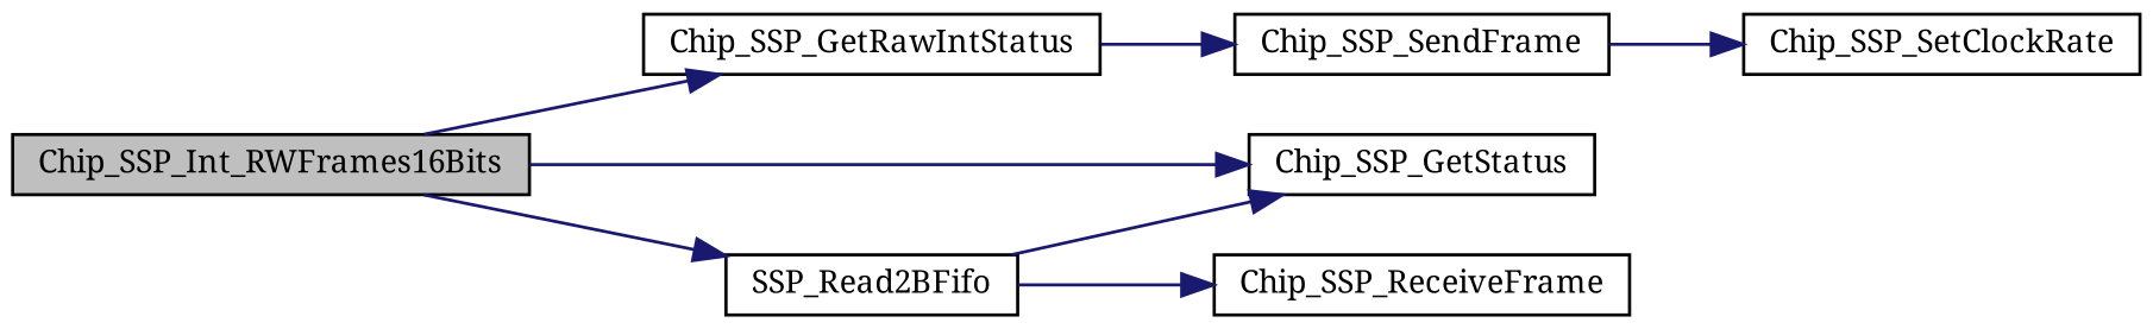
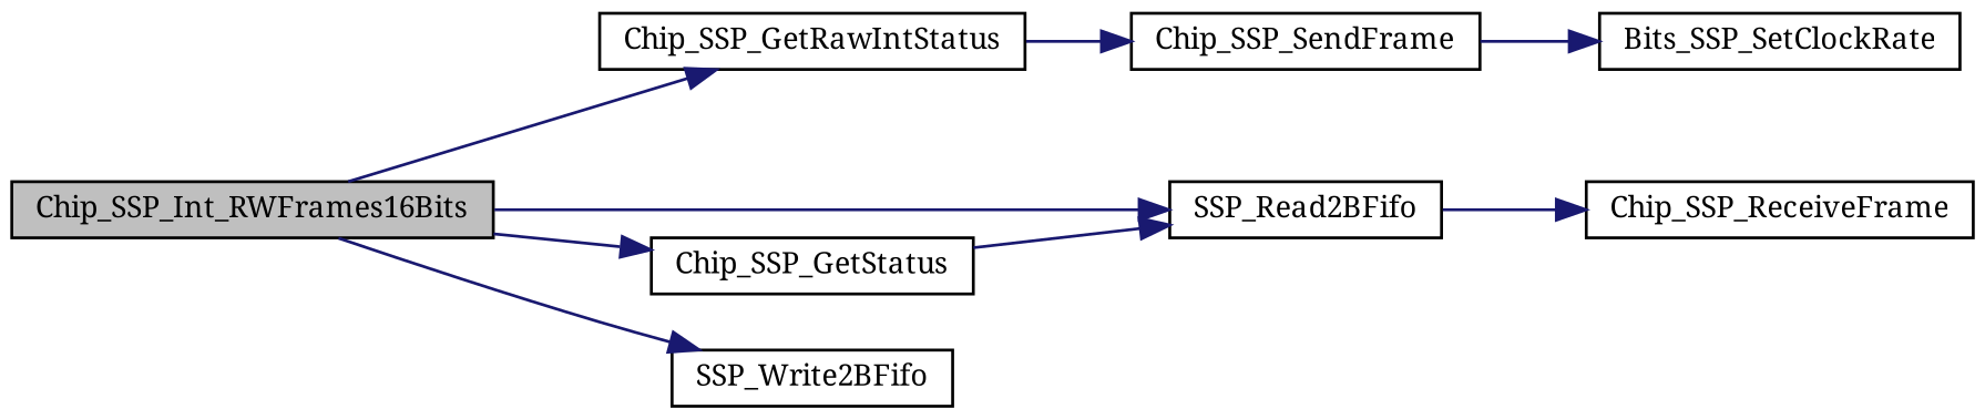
  digraph {
    fontname="Noto Serif"
    rankdir=LR
    node [color=black fillcolor=white fontname="Noto Serif" fontsize=10 shape=record style=filled]
    edge [color=midnightblue fontname="Noto Serif" fontsize=10 labelfontname=FreeSans labelfontsize=10 style=solid]
    n1 [fillcolor=grey75 fontcolor=black height=0.2 label=Chip_SSP_Int_RWFrames16Bits width=0.4]
    n2 [height=0.2 label=Chip_SSP_GetRawIntStatus width=0.4]
    n3 [height=0.2 label=SSP_Read2BFifo width=0.4]
    n4 [height=0.2 label=Chip_SSP_GetStatus width=0.4]
+   n5 [height=0.2 label=SSP_Write2BFifo width=0.4]
    n6 [height=0.2 label=Chip_SSP_SendFrame width=0.4]
    n7 [height=0.2 label=Chip_SSP_ReceiveFrame width=0.4]
-   n8 [height=0.2 label=Chip_SSP_SetClockRate width=0.4]
+   n8 [height=0.2 label=Bits_SSP_SetClockRate width=0.4]
    n1 -> n2
    n1 -> n3
    n1 -> n4
+   n1 -> n5
    n2 -> n6
-   n3 -> n4
+   n4 -> n3
    n3 -> n7
    n6 -> n8
  }
